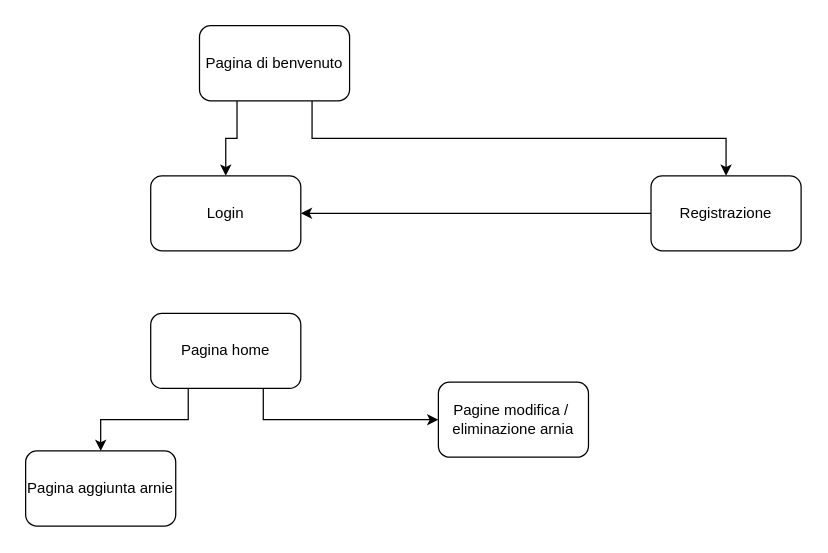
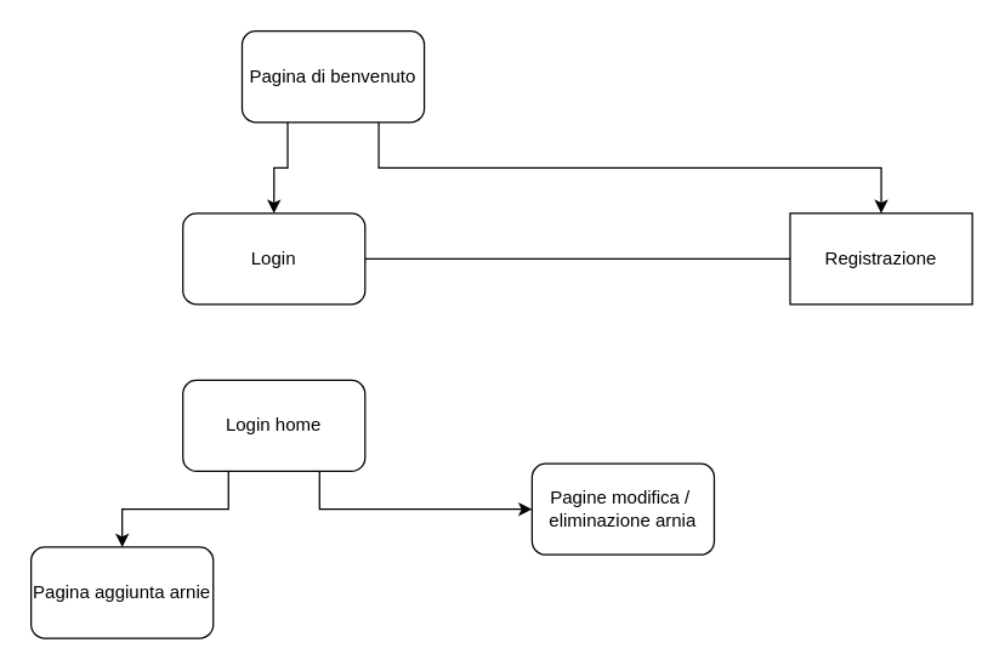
  <mxCell id="0" />
  <mxCell id="1" parent="0" />
  <mxCell id="2" style="edgeStyle=orthogonalEdgeStyle;rounded=0;orthogonalLoop=1;jettySize=auto;html=1;exitX=0.75;exitY=1;exitDx=0;exitDy=0;" parent="1" source="4" target="7" edge="1"><mxGeometry relative="1" as="geometry" /></mxCell>
  <mxCell id="3" style="edgeStyle=orthogonalEdgeStyle;rounded=0;orthogonalLoop=1;jettySize=auto;html=1;exitX=0.25;exitY=1;exitDx=0;exitDy=0;" parent="1" source="4" target="5" edge="1"><mxGeometry relative="1" as="geometry" /></mxCell>
  <mxCell id="4" value="Pagina di benvenuto" style="rounded=1;whiteSpace=wrap;html=1;" parent="1" vertex="1"><mxGeometry x="159" y="20" width="120" height="60" as="geometry" /></mxCell>
  <mxCell id="5" value="Login" style="rounded=1;whiteSpace=wrap;html=1;" parent="1" vertex="1"><mxGeometry x="120" y="140" width="120" height="60" as="geometry" /></mxCell>
- <mxCell id="6" style="edgeStyle=orthogonalEdgeStyle;rounded=0;orthogonalLoop=1;jettySize=auto;html=1;exitX=0;exitY=0.5;exitDx=0;exitDy=0;" parent="1" source="7" target="5" edge="1"><mxGeometry relative="1" as="geometry" /></mxCell>
- <mxCell id="7" value="Registrazione" style="rounded=1;whiteSpace=wrap;html=1;" parent="1" vertex="1"><mxGeometry x="520" y="140" width="120" height="60" as="geometry" /></mxCell>
+ <mxCell id="6" style="edgeStyle=orthogonalEdgeStyle;rounded=0;orthogonalLoop=1;jettySize=auto;html=1;exitX=0;exitY=0.5;exitDx=0;exitDy=0;endArrow=none;" parent="1" source="7" target="5" edge="1"><mxGeometry relative="1" as="geometry" /></mxCell>
+ <mxCell id="7" value="Registrazione" style="whiteSpace=wrap;html=1;rounded=0;" parent="1" vertex="1"><mxGeometry x="520" y="140" width="120" height="60" as="geometry" /></mxCell>
  <mxCell id="8" style="edgeStyle=orthogonalEdgeStyle;rounded=0;orthogonalLoop=1;jettySize=auto;html=1;exitX=0.25;exitY=1;exitDx=0;exitDy=0;entryX=0.5;entryY=0;entryDx=0;entryDy=0;" parent="1" source="10" target="11" edge="1"><mxGeometry relative="1" as="geometry" /></mxCell>
  <mxCell id="9" style="edgeStyle=orthogonalEdgeStyle;rounded=0;orthogonalLoop=1;jettySize=auto;html=1;exitX=0.75;exitY=1;exitDx=0;exitDy=0;" parent="1" source="10" target="12" edge="1"><mxGeometry relative="1" as="geometry" /></mxCell>
- <mxCell id="10" value="Pagina home" style="rounded=1;whiteSpace=wrap;html=1;" parent="1" vertex="1"><mxGeometry x="120" y="250" width="120" height="60" as="geometry" /></mxCell>
+ <mxCell id="10" value="Login home" style="rounded=1;whiteSpace=wrap;html=1;" parent="1" vertex="1"><mxGeometry x="120" y="250" width="120" height="60" as="geometry" /></mxCell>
  <mxCell id="11" value="Pagina aggiunta arnie" style="rounded=1;whiteSpace=wrap;html=1;" parent="1" vertex="1"><mxGeometry x="20" y="360" width="120" height="60" as="geometry" /></mxCell>
  <mxCell id="12" value="Pagine modifica /&amp;nbsp;&lt;br&gt;eliminazione arnia" style="rounded=1;whiteSpace=wrap;html=1;" parent="1" vertex="1"><mxGeometry x="350" y="305" width="120" height="60" as="geometry" /></mxCell>
